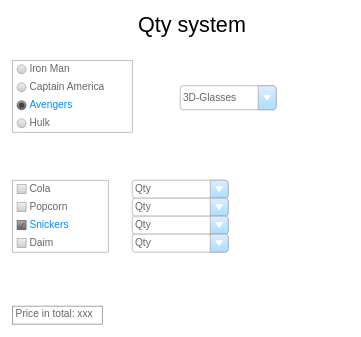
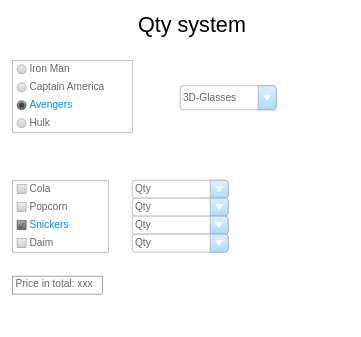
  <mxCell id="0" />
  <mxCell id="1" parent="0" />
  <mxCell id="2" value="&lt;font style=&quot;font-size: 36px&quot;&gt;Qty system&lt;/font&gt;" style="text;html=1;strokeColor=none;fillColor=none;align=center;verticalAlign=middle;whiteSpace=wrap;rounded=0;" vertex="1" parent="1"><mxGeometry x="60" y="20" width="520" height="40" as="geometry" /></mxCell>
  <mxCell id="3" value="" style="strokeWidth=1;shadow=0;dashed=0;align=center;html=1;shape=mxgraph.mockup.forms.rrect;rSize=0;strokeColor=#999999;fillColor=#ffffff;recursiveResize=0;" vertex="1" parent="1"><mxGeometry x="20" y="100" width="200" height="120" as="geometry" /></mxCell>
  <mxCell id="4" value="Iron Man" style="shape=ellipse;rSize=0;fillColor=#eeeeee;strokeColor=#999999;gradientColor=#cccccc;html=1;align=left;spacingLeft=4;fontSize=17;fontColor=#666666;labelPosition=right;" vertex="1" parent="3"><mxGeometry x="8" y="7.5" width="15" height="15" as="geometry" /></mxCell>
  <mxCell id="5" value="Captain America" style="shape=ellipse;rSize=0;fillColor=#eeeeee;strokeColor=#999999;gradientColor=#cccccc;html=1;align=left;spacingLeft=4;fontSize=17;fontColor=#666666;labelPosition=right;" vertex="1" parent="3"><mxGeometry x="8" y="37.5" width="15" height="15" as="geometry" /></mxCell>
  <mxCell id="6" value="Avengers" style="shape=ellipse;rSize=0;fillColor=#aaaaaa;strokeColor=#444444;gradientColor=#666666;html=1;align=left;spacingLeft=4;fontSize=17;fontColor=#008cff;labelPosition=right;" vertex="1" parent="3"><mxGeometry x="8" y="67.5" width="15" height="15" as="geometry" /></mxCell>
  <mxCell id="7" value="" style="shape=ellipse;fillColor=#444444;strokeColor=none;html=1;" vertex="1" parent="6"><mxGeometry x="3" y="3" width="9" height="9" as="geometry" /></mxCell>
  <mxCell id="8" value="Hulk" style="shape=ellipse;rSize=0;fillColor=#eeeeee;strokeColor=#999999;gradientColor=#cccccc;html=1;align=left;spacingLeft=4;fontSize=17;fontColor=#666666;labelPosition=right;" vertex="1" parent="3"><mxGeometry x="8" y="97.5" width="15" height="15" as="geometry" /></mxCell>
  <mxCell id="9" value="" style="strokeWidth=1;shadow=0;dashed=0;align=center;html=1;shape=mxgraph.mockup.forms.rrect;rSize=0;strokeColor=#999999;fillColor=#ffffff;recursiveResize=0;" vertex="1" parent="1"><mxGeometry x="20" y="300" width="160" height="120" as="geometry" /></mxCell>
  <mxCell id="10" value="Cola" style="strokeWidth=1;shadow=0;dashed=0;align=center;html=1;shape=mxgraph.mockup.forms.rrect;rSize=0;fillColor=#eeeeee;strokeColor=#999999;gradientColor=#cccccc;align=left;spacingLeft=4;fontSize=17;fontColor=#666666;labelPosition=right;" vertex="1" parent="9"><mxGeometry x="8" y="7.5" width="15" height="15" as="geometry" /></mxCell>
  <mxCell id="11" value="Popcorn" style="strokeWidth=1;shadow=0;dashed=0;align=center;html=1;shape=mxgraph.mockup.forms.rrect;rSize=0;fillColor=#eeeeee;strokeColor=#999999;gradientColor=#cccccc;align=left;spacingLeft=4;fontSize=17;fontColor=#666666;labelPosition=right;" vertex="1" parent="9"><mxGeometry x="8" y="37.5" width="15" height="15" as="geometry" /></mxCell>
  <mxCell id="12" value="Snickers" style="strokeWidth=1;shadow=0;dashed=0;align=center;html=1;shape=mxgraph.mockup.forms.checkbox;rSize=0;resizable=0;fillColor=#aaaaaa;strokeColor=#444444;gradientColor=#666666;align=left;spacingLeft=4;fontSize=17;fontColor=#008cff;labelPosition=right;" vertex="1" parent="9"><mxGeometry x="8" y="67.5" width="15" height="15" as="geometry" /></mxCell>
  <mxCell id="13" value="Daim" style="strokeWidth=1;shadow=0;dashed=0;align=center;html=1;shape=mxgraph.mockup.forms.rrect;rSize=0;fillColor=#eeeeee;strokeColor=#999999;gradientColor=#cccccc;align=left;spacingLeft=4;fontSize=17;fontColor=#666666;labelPosition=right;" vertex="1" parent="9"><mxGeometry x="8" y="97.5" width="15" height="15" as="geometry" /></mxCell>
  <mxCell id="14" value="Qty" style="strokeWidth=1;shadow=0;dashed=0;align=center;html=1;shape=mxgraph.mockup.forms.comboBox;strokeColor=#999999;fillColor=#ddeeff;align=left;fillColor2=#aaddff;mainText=;fontColor=#666666;fontSize=17;spacingLeft=3;" vertex="1" parent="1"><mxGeometry x="220" y="300" width="160" height="30" as="geometry" /></mxCell>
  <mxCell id="15" value="3D-Glasses" style="strokeWidth=1;shadow=0;dashed=0;align=center;html=1;shape=mxgraph.mockup.forms.comboBox;strokeColor=#999999;fillColor=#ddeeff;align=left;fillColor2=#aaddff;mainText=;fontColor=#666666;fontSize=17;spacingLeft=3;" vertex="1" parent="1"><mxGeometry x="300" y="142.5" width="160" height="40" as="geometry" /></mxCell>
  <mxCell id="16" value="Qty" style="strokeWidth=1;shadow=0;dashed=0;align=center;html=1;shape=mxgraph.mockup.forms.comboBox;strokeColor=#999999;fillColor=#ddeeff;align=left;fillColor2=#aaddff;mainText=;fontColor=#666666;fontSize=17;spacingLeft=3;" vertex="1" parent="1"><mxGeometry x="220" y="330" width="160" height="30" as="geometry" /></mxCell>
  <mxCell id="17" value="Qty" style="strokeWidth=1;shadow=0;dashed=0;align=center;html=1;shape=mxgraph.mockup.forms.comboBox;strokeColor=#999999;fillColor=#ddeeff;align=left;fillColor2=#aaddff;mainText=;fontColor=#666666;fontSize=17;spacingLeft=3;" vertex="1" parent="1"><mxGeometry x="220" y="360" width="160" height="30" as="geometry" /></mxCell>
  <mxCell id="18" value="Qty" style="strokeWidth=1;shadow=0;dashed=0;align=center;html=1;shape=mxgraph.mockup.forms.comboBox;strokeColor=#999999;fillColor=#ddeeff;align=left;fillColor2=#aaddff;mainText=;fontColor=#666666;fontSize=17;spacingLeft=3;" vertex="1" parent="1"><mxGeometry x="220" y="390" width="160" height="30" as="geometry" /></mxCell>
- <mxCell id="19" value="Price in total: xxx" style="strokeWidth=1;shadow=0;dashed=0;align=center;html=1;shape=mxgraph.mockup.text.textBox;fillColor=#ffffff;fontColor=#666666;align=left;fontSize=17;spacingLeft=4;spacingTop=-3;strokeColor=#666666;mainText=" vertex="1" parent="1"><mxGeometry x="20" y="510" width="150" height="30" as="geometry" /></mxCell>
+ <mxCell id="19" value="Price in total: xxx" style="strokeWidth=1;shadow=0;dashed=0;align=center;html=1;shape=mxgraph.mockup.text.textBox;fillColor=#ffffff;fontColor=#666666;align=left;fontSize=17;spacingLeft=4;spacingTop=-3;strokeColor=#666666;mainText=" vertex="1" parent="1"><mxGeometry x="20" y="460" width="150" height="30" as="geometry" /></mxCell>
